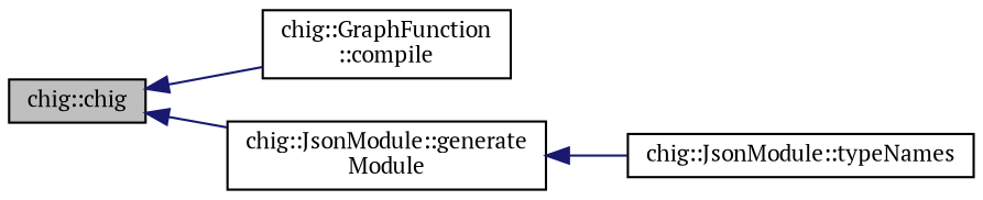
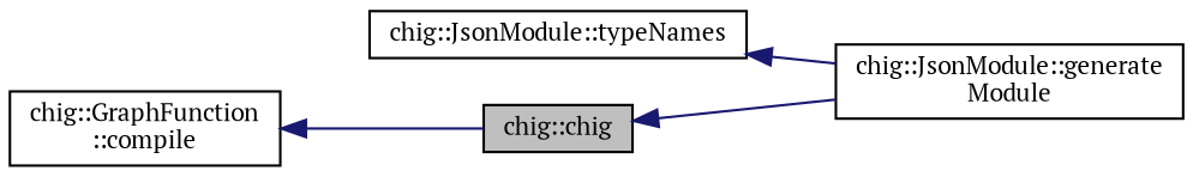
  digraph {
    fontname="PT Serif"
    rankdir=LR
    node [color=black fillcolor=white fontname="PT Serif" fontsize=10 shape=record style=filled]
    edge [color=midnightblue dir=back fontname="PT Serif" fontsize=10 labelfontname=Helvetica labelfontsize=10 style=solid]
    n1 [fillcolor=grey75 fontcolor=black height=0.2 label="chig::chig" width=0.4]
    n2 [height=0.2 label="chig::GraphFunction\l::compile" width=0.4]
    n3 [height=0.2 label="chig::JsonModule::generate\lModule" width=0.4]
    n4 [height=0.2 label="chig::JsonModule::typeNames" width=0.4]
-   n1 -> n2
+   n2 -> n1
    n1 -> n3
-   n3 -> n4
+   n4 -> n3
  }
